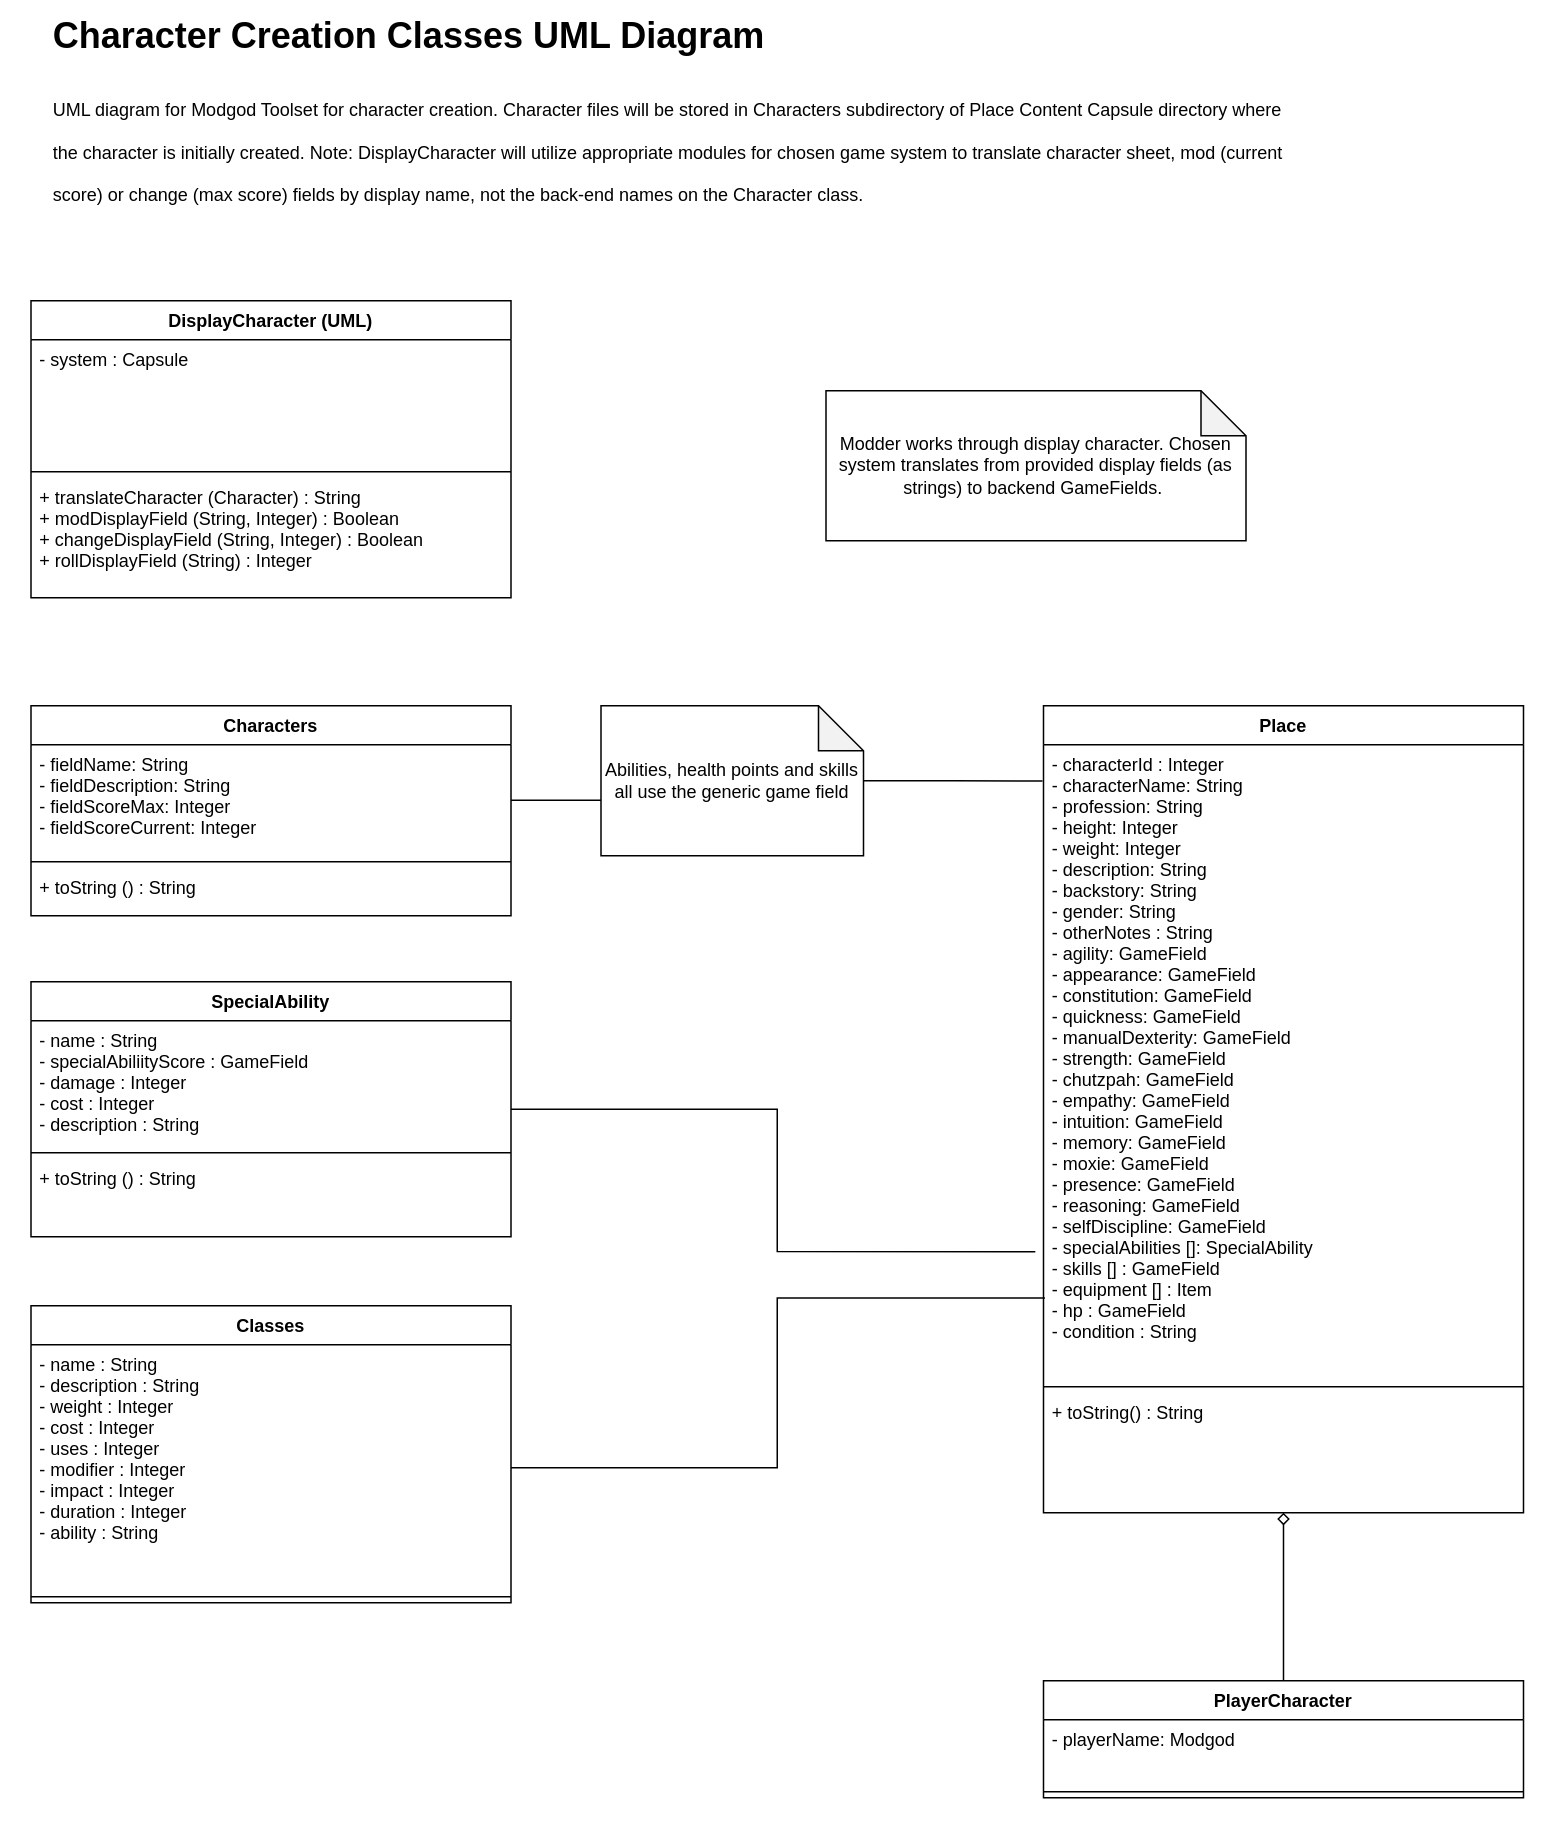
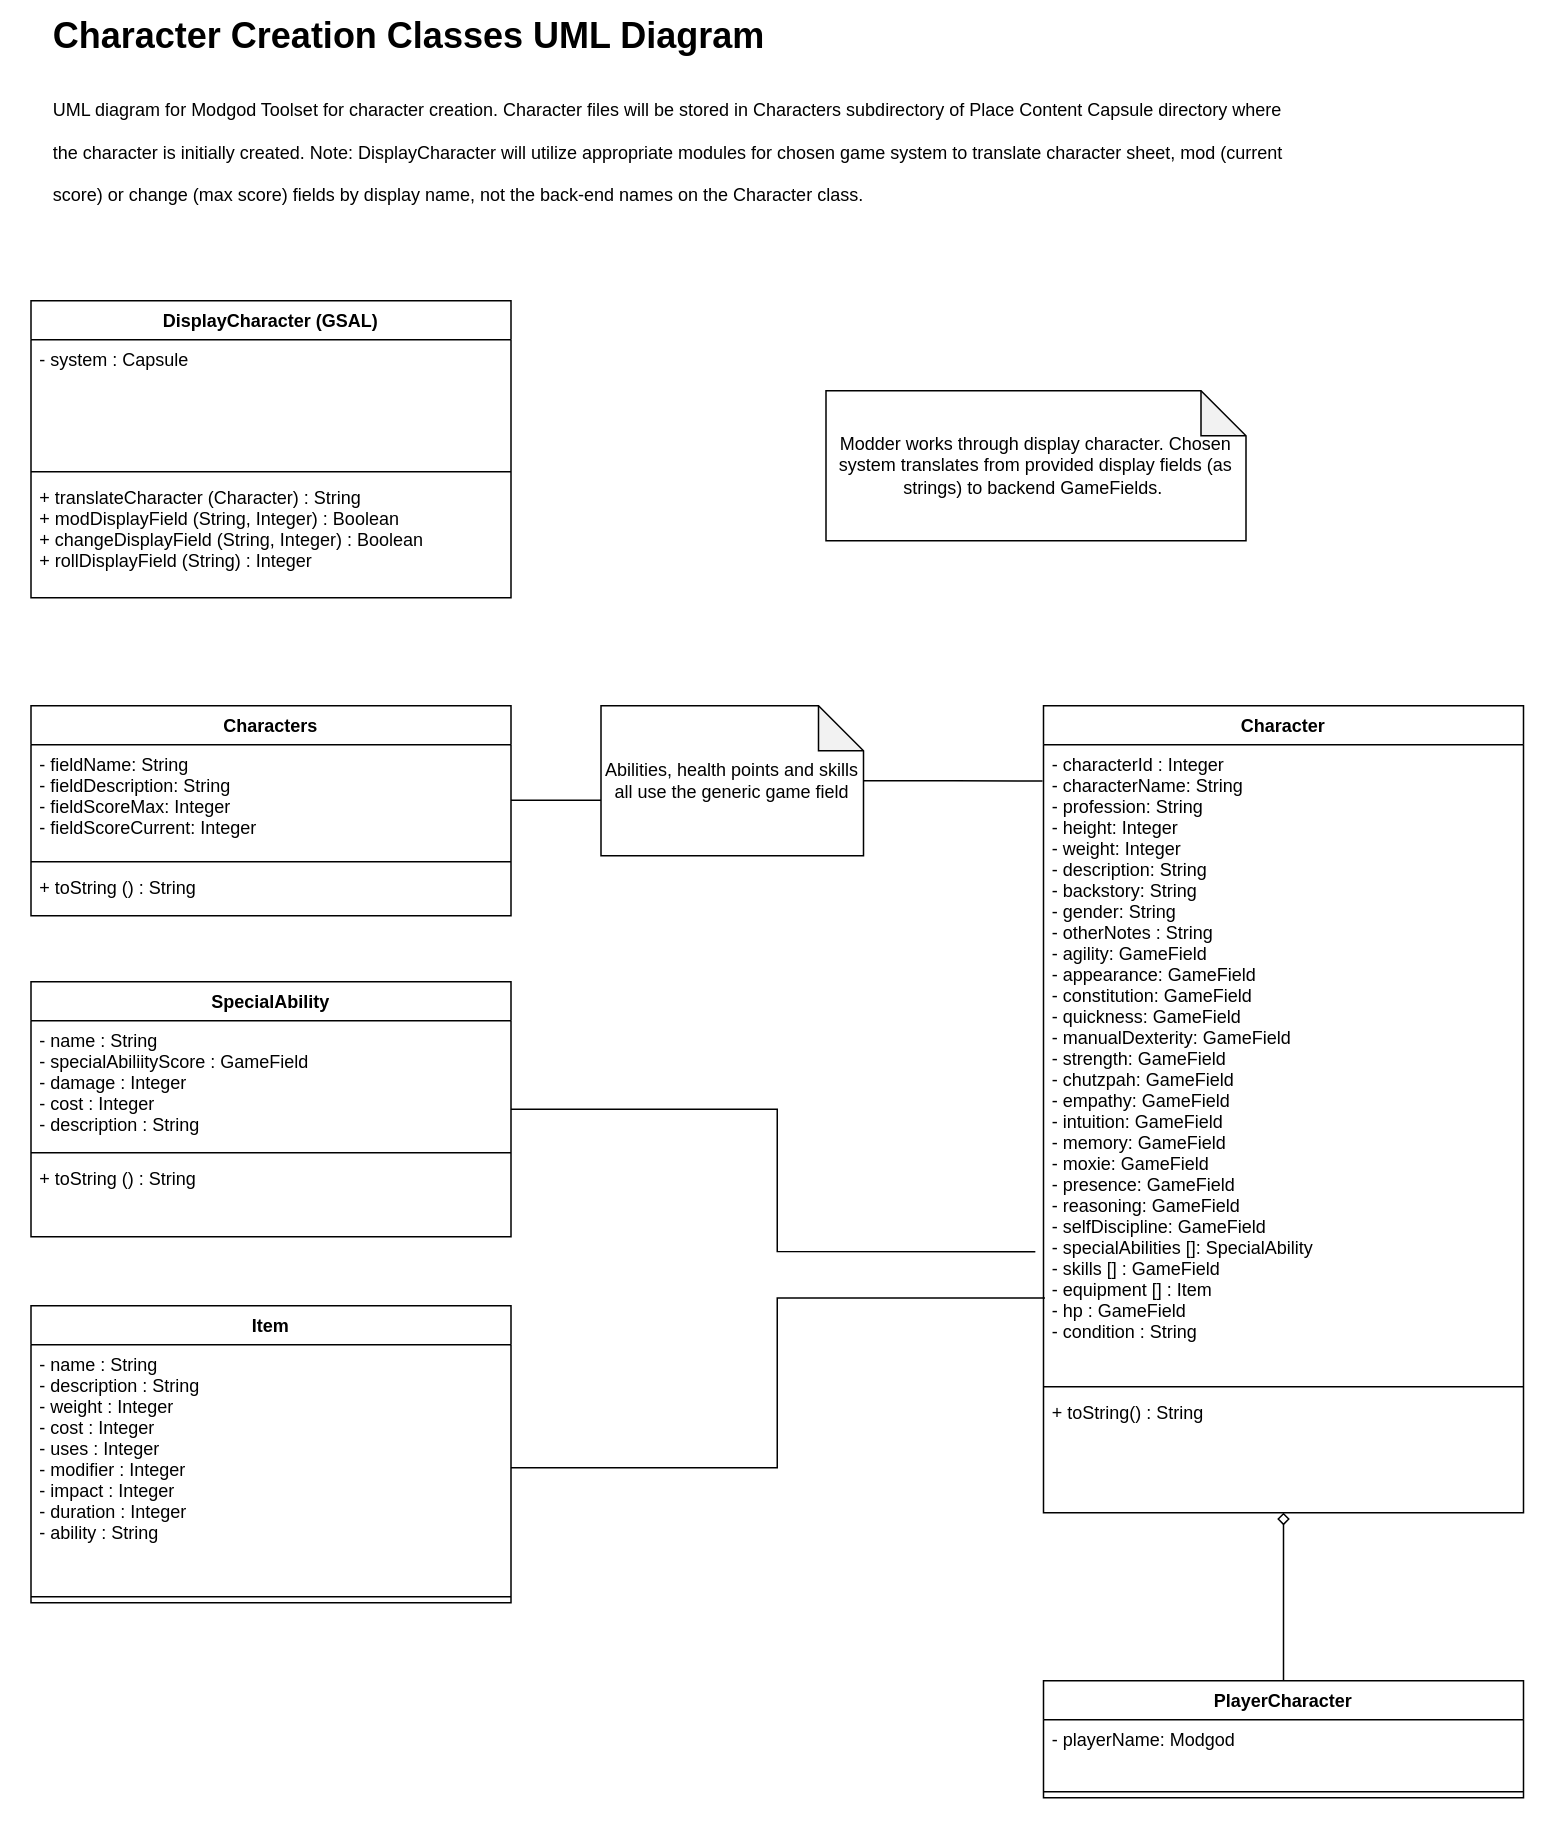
  <mxCell id="0" />
  <mxCell id="1" parent="0" />
  <mxCell id="2" value="&lt;span style=&quot;font-size: 24px;&quot;&gt;&lt;b&gt;Character Creation Classes&amp;nbsp;&lt;/b&gt;&lt;/span&gt;&lt;b style=&quot;font-size: 24px;&quot;&gt;UML Diagram&lt;/b&gt;&lt;h1&gt;&lt;span style=&quot;font-size: 12px; font-weight: 400;&quot;&gt;UML diagram for Modgod Toolset for character creation. Character files will be stored in Characters subdirectory of Place Content Capsule directory where the character is initially created. Note: DisplayCharacter will utilize appropriate modules for chosen game system to translate character sheet, mod (current score) or change (max score) fields by display name, not the back-end names on the Character class.&lt;/span&gt;&lt;/h1&gt;" style="text;html=1;strokeColor=none;fillColor=none;spacing=5;spacingTop=-20;whiteSpace=wrap;overflow=hidden;rounded=0;" parent="1" vertex="1"><mxGeometry x="30" y="20" width="830" height="150" as="geometry" /></mxCell>
- <mxCell id="3" value="Place" style="swimlane;fontStyle=1;align=center;verticalAlign=top;childLayout=stackLayout;horizontal=1;startSize=26;horizontalStack=0;resizeParent=1;resizeParentMax=0;resizeLast=0;collapsible=1;marginBottom=0;" parent="1" vertex="1"><mxGeometry x="695" y="470" width="320" height="538" as="geometry" /></mxCell>
+ <mxCell id="3" value="Character" style="swimlane;fontStyle=1;align=center;verticalAlign=top;childLayout=stackLayout;horizontal=1;startSize=26;horizontalStack=0;resizeParent=1;resizeParentMax=0;resizeLast=0;collapsible=1;marginBottom=0;" parent="1" vertex="1"><mxGeometry x="695" y="470" width="320" height="538" as="geometry" /></mxCell>
  <mxCell id="4" value="- characterId : Integer&#10;- characterName: String&#10;- profession: String&#10;- height: Integer&#10;- weight: Integer&#10;- description: String&#10;- backstory: String&#10;- gender: String&#10;- otherNotes : String&#10;- agility: GameField&#10;- appearance: GameField&#10;- constitution: GameField&#10;- quickness: GameField&#10;- manualDexterity: GameField&#10;- strength: GameField&#10;- chutzpah: GameField&#10;- empathy: GameField&#10;- intuition: GameField&#10;- memory: GameField&#10;- moxie: GameField&#10;- presence: GameField&#10;- reasoning: GameField&#10;- selfDiscipline: GameField&#10;- specialAbilities []: SpecialAbility&#10;- skills [] : GameField&#10;- equipment [] : Item&#10;- hp : GameField&#10;- condition : String&#10;" style="text;strokeColor=none;fillColor=none;align=left;verticalAlign=top;spacingLeft=4;spacingRight=4;overflow=hidden;rotatable=0;points=[[0,0.5],[1,0.5]];portConstraint=eastwest;" parent="3" vertex="1"><mxGeometry y="26" width="320" height="424" as="geometry" /></mxCell>
  <mxCell id="5" value="" style="line;strokeWidth=1;fillColor=none;align=left;verticalAlign=middle;spacingTop=-1;spacingLeft=3;spacingRight=3;rotatable=0;labelPosition=right;points=[];portConstraint=eastwest;strokeColor=inherit;" parent="3" vertex="1"><mxGeometry y="450" width="320" height="8" as="geometry" /></mxCell>
  <mxCell id="6" value="+ toString() : String" style="text;strokeColor=none;fillColor=none;align=left;verticalAlign=top;spacingLeft=4;spacingRight=4;overflow=hidden;rotatable=0;points=[[0,0.5],[1,0.5]];portConstraint=eastwest;" parent="3" vertex="1"><mxGeometry y="458" width="320" height="80" as="geometry" /></mxCell>
- <mxCell id="7" value="DisplayCharacter (UML)" style="swimlane;fontStyle=1;align=center;verticalAlign=top;childLayout=stackLayout;horizontal=1;startSize=26;horizontalStack=0;resizeParent=1;resizeParentMax=0;resizeLast=0;collapsible=1;marginBottom=0;" parent="1" vertex="1"><mxGeometry y="200" width="320" height="198" as="geometry" x="20" /></mxCell>
+ <mxCell id="7" value="DisplayCharacter (GSAL)" style="swimlane;fontStyle=1;align=center;verticalAlign=top;childLayout=stackLayout;horizontal=1;startSize=26;horizontalStack=0;resizeParent=1;resizeParentMax=0;resizeLast=0;collapsible=1;marginBottom=0;" parent="1" vertex="1"><mxGeometry y="200" width="320" height="198" as="geometry" x="20" /></mxCell>
  <mxCell id="8" value="- system : Capsule&#10;" style="text;strokeColor=none;fillColor=none;align=left;verticalAlign=top;spacingLeft=4;spacingRight=4;overflow=hidden;rotatable=0;points=[[0,0.5],[1,0.5]];portConstraint=eastwest;" parent="7" vertex="1"><mxGeometry y="26" width="320" height="84" as="geometry" /></mxCell>
  <mxCell id="9" value="" style="line;strokeWidth=1;fillColor=none;align=left;verticalAlign=middle;spacingTop=-1;spacingLeft=3;spacingRight=3;rotatable=0;labelPosition=right;points=[];portConstraint=eastwest;strokeColor=inherit;" parent="7" vertex="1"><mxGeometry y="110" width="320" height="8" as="geometry" /></mxCell>
  <mxCell id="10" value="+ translateCharacter (Character) : String&#10;+ modDisplayField (String, Integer) : Boolean&#10;+ changeDisplayField (String, Integer) : Boolean&#10;+ rollDisplayField (String) : Integer&#10;&#10;" style="text;strokeColor=none;fillColor=none;align=left;verticalAlign=top;spacingLeft=4;spacingRight=4;overflow=hidden;rotatable=0;points=[[0,0.5],[1,0.5]];portConstraint=eastwest;" parent="7" vertex="1"><mxGeometry y="118" width="320" height="80" as="geometry" /></mxCell>
  <mxCell id="11" value="Characters" style="swimlane;fontStyle=1;align=center;verticalAlign=top;childLayout=stackLayout;horizontal=1;startSize=26;horizontalStack=0;resizeParent=1;resizeParentMax=0;resizeLast=0;collapsible=1;marginBottom=0;" parent="1" vertex="1"><mxGeometry y="470" width="320" height="140" as="geometry" x="20" /></mxCell>
  <mxCell id="12" value="- fieldName: String&#10;- fieldDescription: String&#10;- fieldScoreMax: Integer&#10;- fieldScoreCurrent: Integer&#10;" style="text;strokeColor=none;fillColor=none;align=left;verticalAlign=top;spacingLeft=4;spacingRight=4;overflow=hidden;rotatable=0;points=[[0,0.5],[1,0.5]];portConstraint=eastwest;" parent="11" vertex="1"><mxGeometry y="26" width="320" height="74" as="geometry" /></mxCell>
  <mxCell id="13" value="" style="line;strokeWidth=1;fillColor=none;align=left;verticalAlign=middle;spacingTop=-1;spacingLeft=3;spacingRight=3;rotatable=0;labelPosition=right;points=[];portConstraint=eastwest;strokeColor=inherit;" parent="11" vertex="1"><mxGeometry y="100" width="320" height="8" as="geometry" /></mxCell>
  <mxCell id="14" value="+ toString () : String" style="text;strokeColor=none;fillColor=none;align=left;verticalAlign=top;spacingLeft=4;spacingRight=4;overflow=hidden;rotatable=0;points=[[0,0.5],[1,0.5]];portConstraint=eastwest;" vertex="1" parent="11"><mxGeometry y="108" width="320" height="32" as="geometry" /></mxCell>
  <mxCell id="15" style="edgeStyle=orthogonalEdgeStyle;rounded=0;orthogonalLoop=1;jettySize=auto;html=1;endArrow=diamond;endFill=0;" parent="1" source="16" target="3" edge="1"><mxGeometry relative="1" as="geometry" /></mxCell>
  <mxCell id="16" value="PlayerCharacter" style="swimlane;fontStyle=1;align=center;verticalAlign=top;childLayout=stackLayout;horizontal=1;startSize=26;horizontalStack=0;resizeParent=1;resizeParentMax=0;resizeLast=0;collapsible=1;marginBottom=0;" parent="1" vertex="1"><mxGeometry x="695" y="1120" width="320" height="78" as="geometry" /></mxCell>
  <mxCell id="17" value="- playerName: Modgod" style="text;strokeColor=none;fillColor=none;align=left;verticalAlign=top;spacingLeft=4;spacingRight=4;overflow=hidden;rotatable=0;points=[[0,0.5],[1,0.5]];portConstraint=eastwest;" parent="16" vertex="1"><mxGeometry y="26" width="320" height="44" as="geometry" /></mxCell>
  <mxCell id="18" value="" style="line;strokeWidth=1;fillColor=none;align=left;verticalAlign=middle;spacingTop=-1;spacingLeft=3;spacingRight=3;rotatable=0;labelPosition=right;points=[];portConstraint=eastwest;strokeColor=inherit;" parent="16" vertex="1"><mxGeometry y="70" width="320" height="8" as="geometry" /></mxCell>
  <mxCell id="19" style="edgeStyle=orthogonalEdgeStyle;rounded=0;orthogonalLoop=1;jettySize=auto;html=1;endArrow=none;endFill=0;entryX=-0.017;entryY=0.797;entryDx=0;entryDy=0;entryPerimeter=0;" edge="1" parent="1" source="20" target="4"><mxGeometry relative="1" as="geometry" /></mxCell>
  <mxCell id="20" value="SpecialAbility" style="swimlane;fontStyle=1;align=center;verticalAlign=top;childLayout=stackLayout;horizontal=1;startSize=26;horizontalStack=0;resizeParent=1;resizeParentMax=0;resizeLast=0;collapsible=1;marginBottom=0;" parent="1" vertex="1"><mxGeometry y="654" width="320" height="170" as="geometry" x="20" /></mxCell>
  <mxCell id="21" value="- name : String&#10;- specialAbiliityScore : GameField&#10;- damage : Integer&#10;- cost : Integer&#10;- description : String" style="text;strokeColor=none;fillColor=none;align=left;verticalAlign=top;spacingLeft=4;spacingRight=4;overflow=hidden;rotatable=0;points=[[0,0.5],[1,0.5]];portConstraint=eastwest;" parent="20" vertex="1"><mxGeometry y="26" width="320" height="84" as="geometry" /></mxCell>
  <mxCell id="22" value="" style="line;strokeWidth=1;fillColor=none;align=left;verticalAlign=middle;spacingTop=-1;spacingLeft=3;spacingRight=3;rotatable=0;labelPosition=right;points=[];portConstraint=eastwest;strokeColor=inherit;" parent="20" vertex="1"><mxGeometry y="110" width="320" height="8" as="geometry" /></mxCell>
  <mxCell id="23" value="+ toString () : String" style="text;strokeColor=none;fillColor=none;align=left;verticalAlign=top;spacingLeft=4;spacingRight=4;overflow=hidden;rotatable=0;points=[[0,0.5],[1,0.5]];portConstraint=eastwest;" parent="20" vertex="1"><mxGeometry y="118" width="320" height="52" as="geometry" /></mxCell>
  <mxCell id="24" value="" style="edgeStyle=orthogonalEdgeStyle;rounded=0;orthogonalLoop=1;jettySize=auto;html=1;endArrow=none;endFill=0;entryX=0.034;entryY=0.63;entryDx=0;entryDy=0;entryPerimeter=0;" edge="1" parent="1" source="12" target="26"><mxGeometry relative="1" as="geometry"><mxPoint x="390" y="533" as="sourcePoint" /><mxPoint x="698.52" y="533.812" as="targetPoint" /></mxGeometry></mxCell>
  <mxCell id="25" style="edgeStyle=orthogonalEdgeStyle;rounded=0;orthogonalLoop=1;jettySize=auto;html=1;entryX=-0.002;entryY=0.057;entryDx=0;entryDy=0;entryPerimeter=0;endArrow=none;endFill=0;" edge="1" parent="1" source="26" target="4"><mxGeometry relative="1" as="geometry" /></mxCell>
  <mxCell id="26" value="Abilities, health points and skills all use the generic game field" style="shape=note;whiteSpace=wrap;html=1;backgroundOutline=1;darkOpacity=0.05;" vertex="1" parent="1"><mxGeometry x="400" y="470" width="175" height="100" as="geometry" /></mxCell>
- <mxCell id="27" value="Classes" style="swimlane;fontStyle=1;align=center;verticalAlign=top;childLayout=stackLayout;horizontal=1;startSize=26;horizontalStack=0;resizeParent=1;resizeParentMax=0;resizeLast=0;collapsible=1;marginBottom=0;" vertex="1" parent="1"><mxGeometry y="870" width="320" height="198" as="geometry" x="20" /></mxCell>
+ <mxCell id="27" value="Item" style="swimlane;fontStyle=1;align=center;verticalAlign=top;childLayout=stackLayout;horizontal=1;startSize=26;horizontalStack=0;resizeParent=1;resizeParentMax=0;resizeLast=0;collapsible=1;marginBottom=0;" vertex="1" parent="1"><mxGeometry y="870" width="320" height="198" as="geometry" x="20" /></mxCell>
  <mxCell id="28" value="- name : String&#10;- description : String&#10;- weight : Integer&#10;- cost : Integer&#10;- uses : Integer&#10;- modifier : Integer&#10;- impact : Integer&#10;- duration : Integer&#10;- ability : String" style="text;strokeColor=none;fillColor=none;align=left;verticalAlign=top;spacingLeft=4;spacingRight=4;overflow=hidden;rotatable=0;points=[[0,0.5],[1,0.5]];portConstraint=eastwest;" vertex="1" parent="27"><mxGeometry y="26" width="320" height="164" as="geometry" /></mxCell>
  <mxCell id="29" value="" style="line;strokeWidth=1;fillColor=none;align=left;verticalAlign=middle;spacingTop=-1;spacingLeft=3;spacingRight=3;rotatable=0;labelPosition=right;points=[];portConstraint=eastwest;strokeColor=inherit;" vertex="1" parent="27"><mxGeometry y="190" width="320" height="8" as="geometry" /></mxCell>
  <mxCell id="30" style="edgeStyle=orthogonalEdgeStyle;rounded=0;orthogonalLoop=1;jettySize=auto;html=1;startArrow=none;startFill=0;endArrow=none;endFill=0;entryX=0.003;entryY=0.87;entryDx=0;entryDy=0;entryPerimeter=0;" edge="1" parent="1" source="28" target="4"><mxGeometry relative="1" as="geometry" /></mxCell>
  <mxCell id="31" value="Modder works through display character. Chosen system translates from provided display fields (as strings) to backend GameFields.&amp;nbsp;" style="shape=note;whiteSpace=wrap;html=1;backgroundOutline=1;darkOpacity=0.05;" vertex="1" parent="1"><mxGeometry x="550" y="260" width="280" height="100" as="geometry" /></mxCell>
